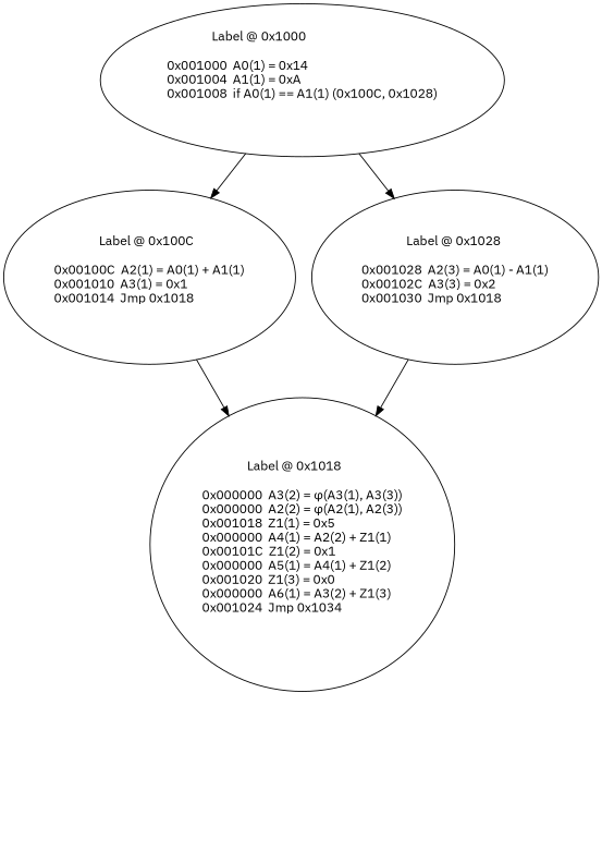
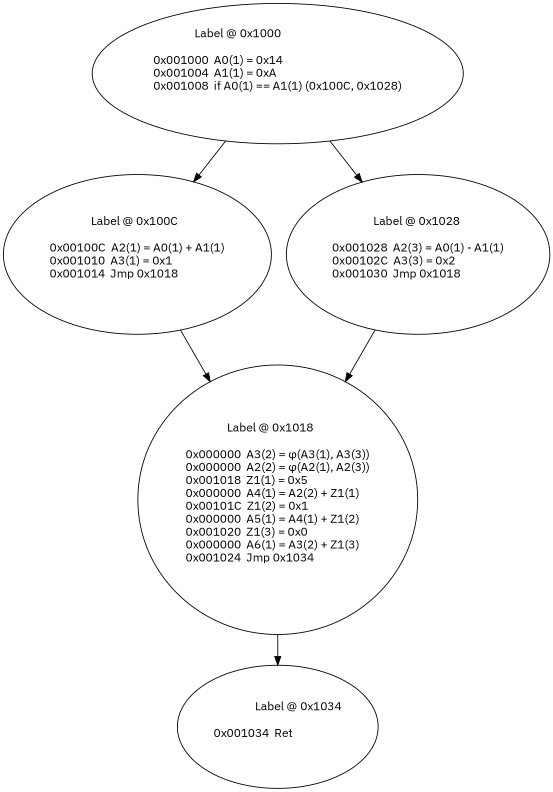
  digraph {
    fontname="IBM Plex Sans"
    node [fontname="IBM Plex Sans"]
    edge [fontname="IBM Plex Sans"]
    n1 [label="		Label @ 0x1000\l\l0x001000  A0(1) = 0x14\l0x001004  A1(1) = 0xA\l0x001008  if A0(1) == A1(1) (0x100C, 0x1028)\l\l "]
    n2 [label="\l		Label @ 0x100C\l\l0x00100C  A2(1) = A0(1) + A1(1)\l0x001010  A3(1) = 0x1\l0x001014  Jmp 0x1018\l\l "]
    n3 [label="\l		Label @ 0x1028\l\l0x001028  A2(3) = A0(1) - A1(1)\l0x00102C  A3(3) = 0x2\l0x001030  Jmp 0x1018\l\l "]
    n4 [label="\l		Label @ 0x1018\l\l0x000000  A3(2) = φ(A3(1), A3(3))\l0x000000  A2(2) = φ(A2(1), A2(3))\l0x001018  Z1(1) = 0x5\l0x000000  A4(1) = A2(2) + Z1(1)\l0x00101C  Z1(2) = 0x1\l0x000000  A5(1) = A4(1) + Z1(2)\l0x001020  Z1(3) = 0x0\l0x000000  A6(1) = A3(2) + Z1(3)\l0x001024  Jmp 0x1034\l\l "]
+   n5 [label="\l		Label @ 0x1034\l\l0x001034  Ret\l\l "]
    n1 -> n2
    n1 -> n3
    n2 -> n4
    n3 -> n4
+   n4 -> n5
  }
